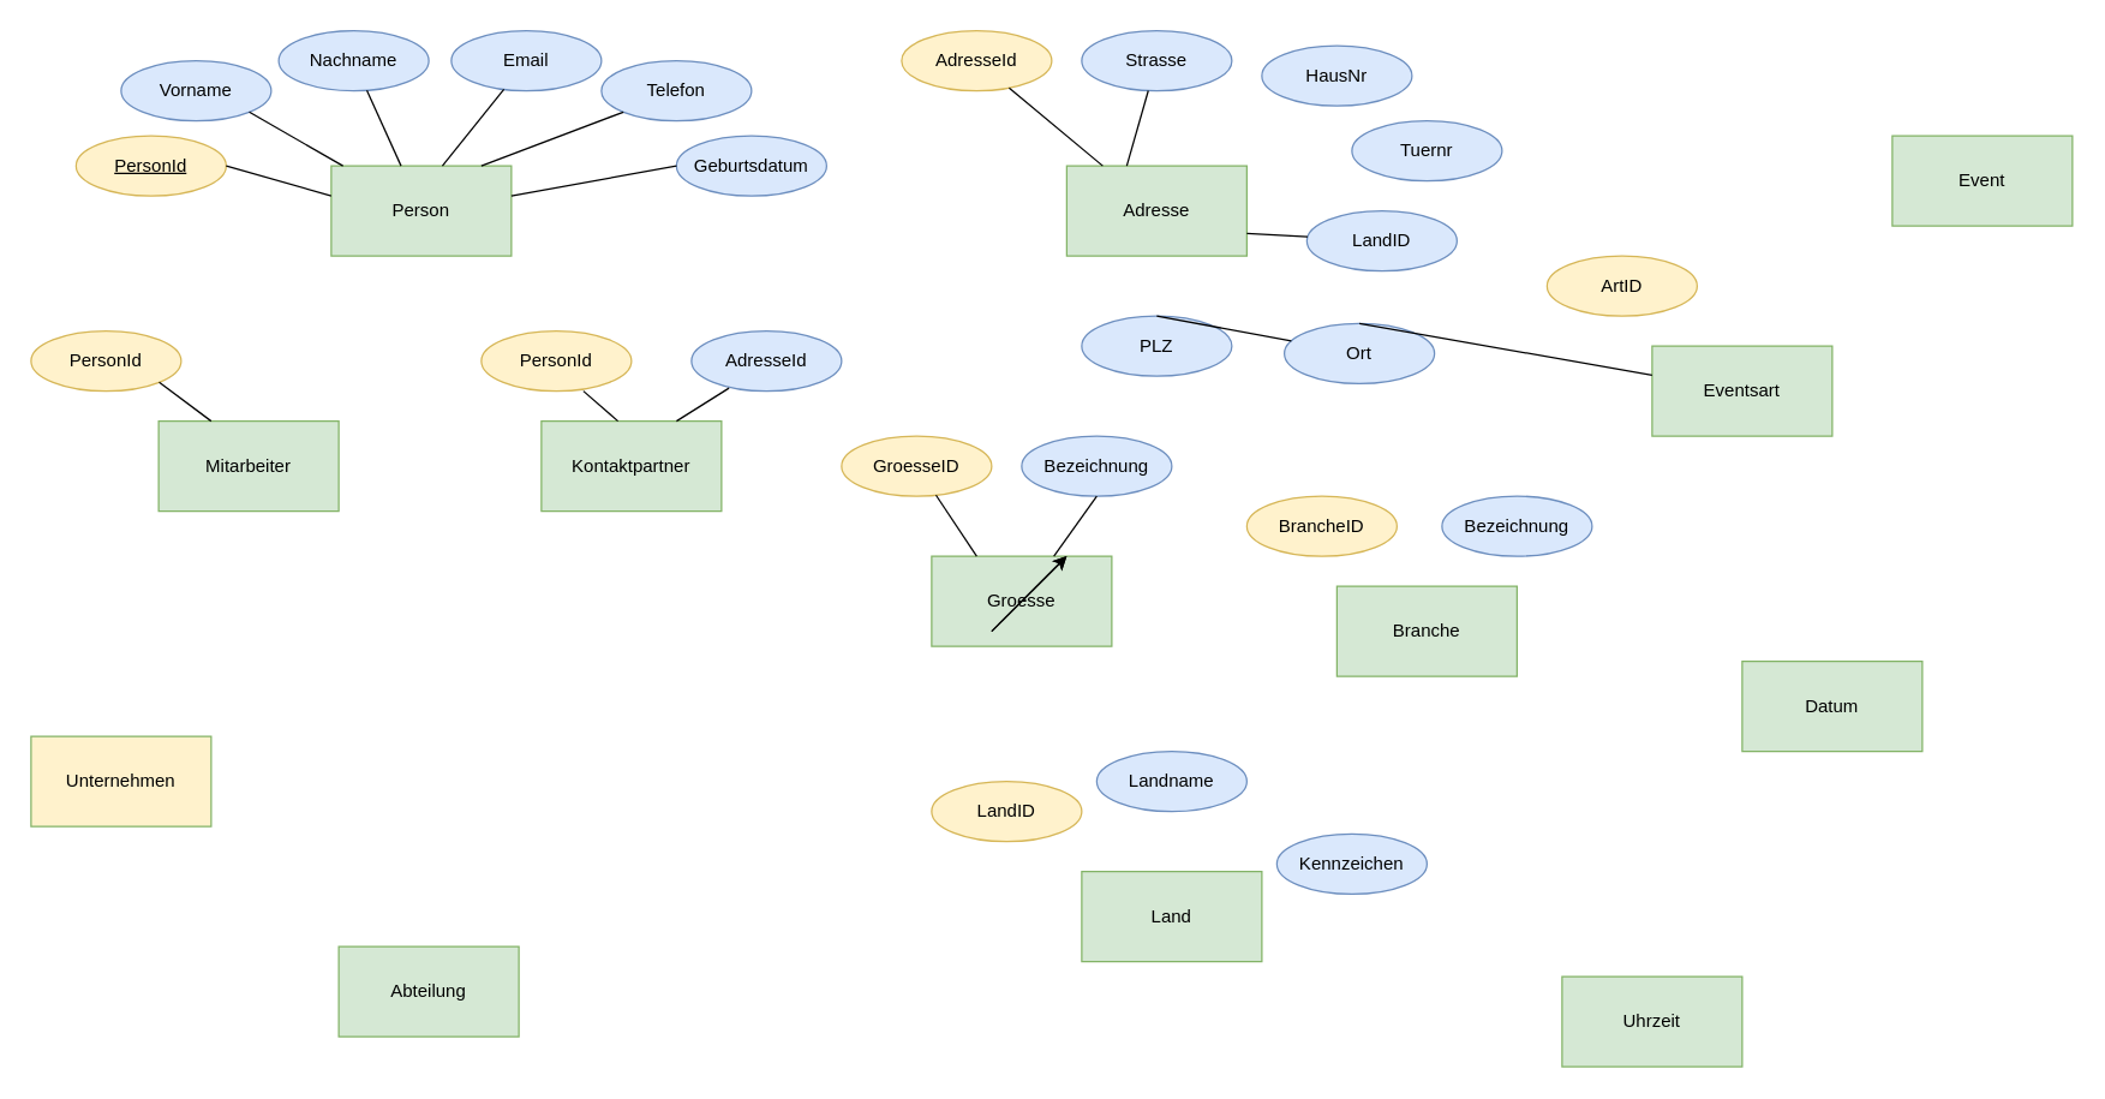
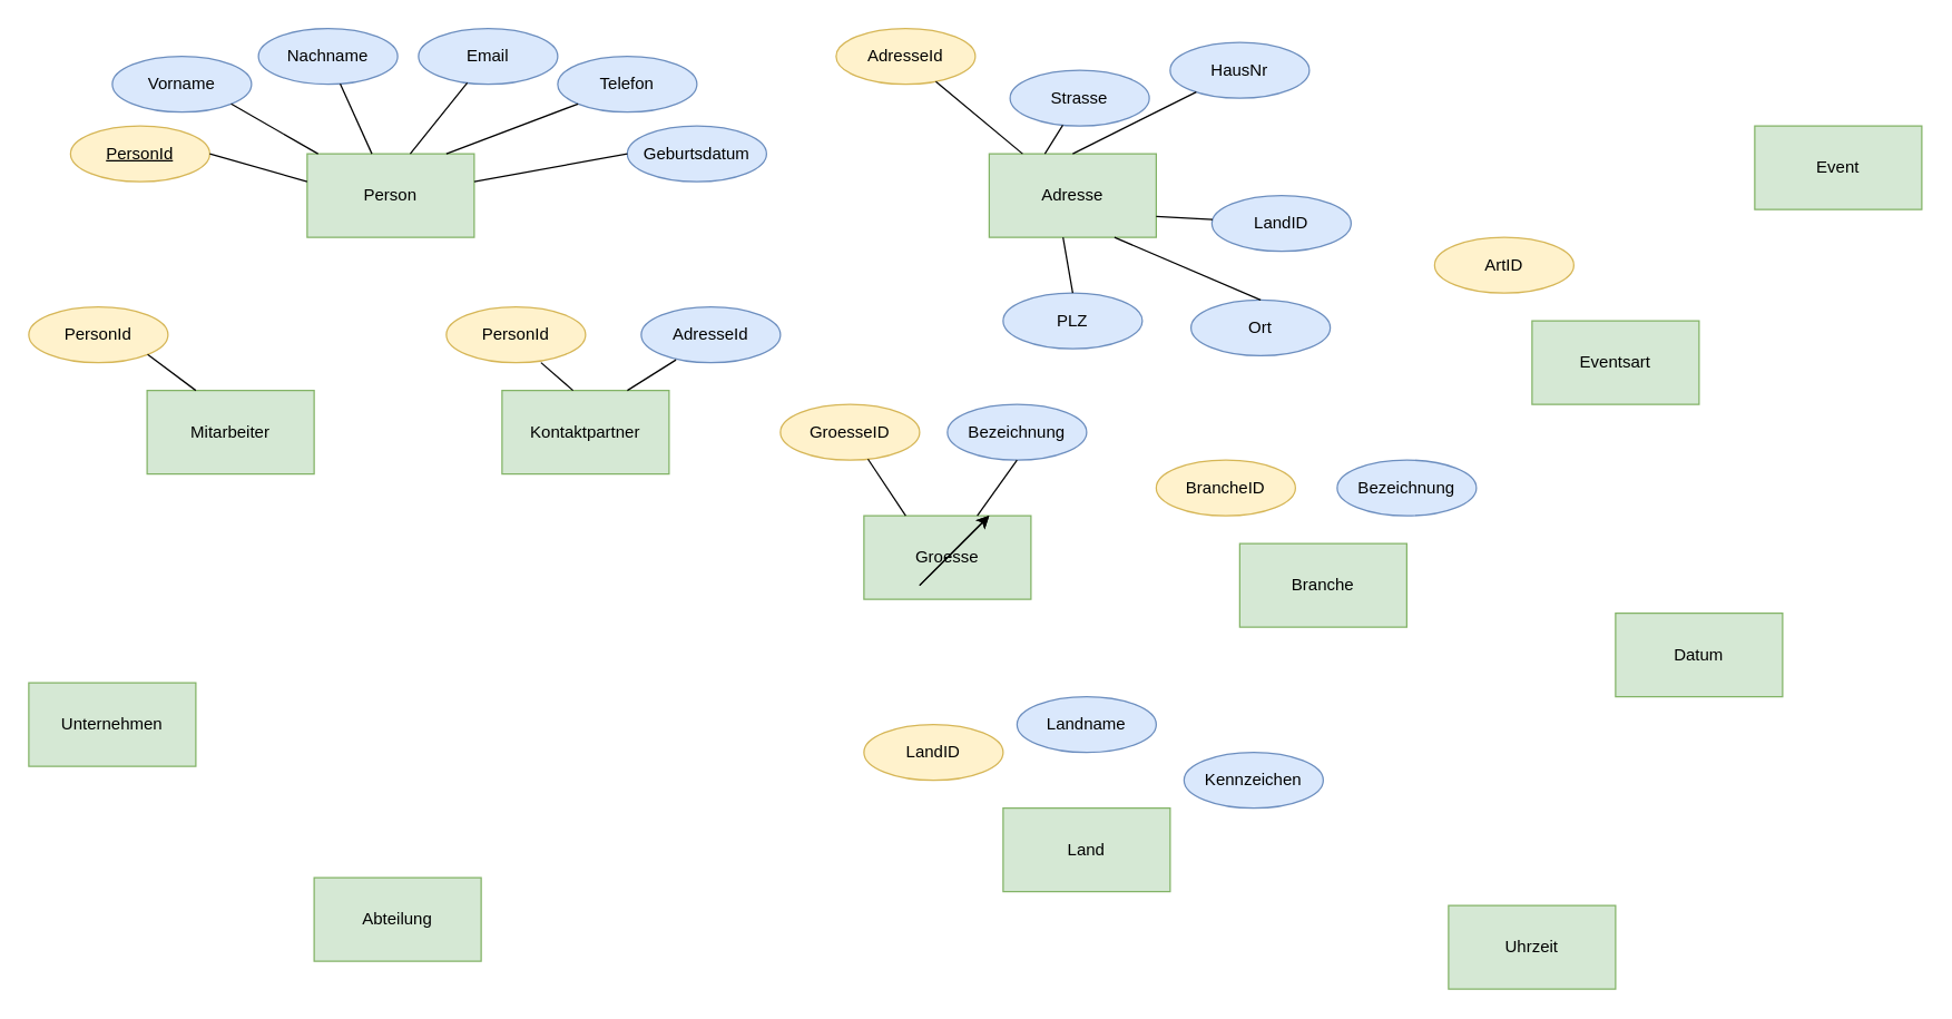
  <mxCell id="0" />
  <mxCell id="1" parent="0" />
  <mxCell id="2" value="Person" style="rounded=0;whiteSpace=wrap;html=1;fillColor=#d5e8d4;strokeColor=#82b366;" parent="1" vertex="1"><mxGeometry x="220" y="110" width="120" height="60" as="geometry" /></mxCell>
  <mxCell id="3" value="Mitarbeiter" style="rounded=0;whiteSpace=wrap;html=1;fillColor=#d5e8d4;strokeColor=#82b366;" parent="1" vertex="1"><mxGeometry x="105" y="280" width="120" height="60" as="geometry" /></mxCell>
- <mxCell id="4" value="Unternehmen" style="rounded=0;whiteSpace=wrap;html=1;fillColor=#fff2cc;strokeColor=#82b366;" parent="1" vertex="1"><mxGeometry x="20" y="490" width="120" height="60" as="geometry" /></mxCell>
+ <mxCell id="4" value="Unternehmen" style="rounded=0;whiteSpace=wrap;html=1;fillColor=#d5e8d4;strokeColor=#82b366;" parent="1" vertex="1"><mxGeometry x="20" y="490" width="120" height="60" as="geometry" /></mxCell>
  <mxCell id="5" value="Kontaktpartner" style="rounded=0;whiteSpace=wrap;html=1;fillColor=#d5e8d4;strokeColor=#82b366;" parent="1" vertex="1"><mxGeometry x="360" y="280" width="120" height="60" as="geometry" /></mxCell>
  <mxCell id="6" value="Abteilung" style="whiteSpace=wrap;html=1;fillColor=#d5e8d4;strokeColor=#82b366;" parent="1" vertex="1"><mxGeometry x="225" y="630" width="120" height="60" as="geometry" /></mxCell>
  <mxCell id="7" value="Adresse" style="whiteSpace=wrap;html=1;fillColor=#d5e8d4;strokeColor=#82b366;" parent="1" vertex="1"><mxGeometry x="710" y="110" width="120" height="60" as="geometry" /></mxCell>
  <mxCell id="8" value="Land" style="whiteSpace=wrap;html=1;fillColor=#d5e8d4;strokeColor=#82b366;" parent="1" vertex="1"><mxGeometry x="720" y="580" width="120" height="60" as="geometry" /></mxCell>
  <mxCell id="9" value="Branche" style="whiteSpace=wrap;html=1;fillColor=#d5e8d4;strokeColor=#82b366;" parent="1" vertex="1"><mxGeometry x="890" y="390" width="120" height="60" as="geometry" /></mxCell>
  <mxCell id="10" value="Groesse" style="whiteSpace=wrap;html=1;fillColor=#d5e8d4;strokeColor=#82b366;" parent="1" vertex="1"><mxGeometry x="620" y="370" width="120" height="60" as="geometry" /></mxCell>
  <mxCell id="11" value="Event" style="whiteSpace=wrap;html=1;fillColor=#d5e8d4;strokeColor=#82b366;" parent="1" vertex="1"><mxGeometry x="1260" y="90" width="120" height="60" as="geometry" /></mxCell>
  <mxCell id="12" value="Eventsart" style="whiteSpace=wrap;html=1;fillColor=#d5e8d4;strokeColor=#82b366;" parent="1" vertex="1"><mxGeometry x="1100" y="230" width="120" height="60" as="geometry" /></mxCell>
  <mxCell id="13" value="Datum" style="whiteSpace=wrap;html=1;fillColor=#d5e8d4;strokeColor=#82b366;" parent="1" vertex="1"><mxGeometry x="1160" y="440" width="120" height="60" as="geometry" /></mxCell>
  <mxCell id="14" value="Uhrzeit" style="whiteSpace=wrap;html=1;fillColor=#d5e8d4;strokeColor=#82b366;" parent="1" vertex="1"><mxGeometry x="1040" y="650" width="120" height="60" as="geometry" /></mxCell>
  <mxCell id="15" value="&lt;u&gt;PersonId&lt;/u&gt;" style="ellipse;whiteSpace=wrap;html=1;fillColor=#fff2cc;strokeColor=#d6b656;" vertex="1" parent="1"><mxGeometry x="50" y="90" width="100" height="40" as="geometry" /></mxCell>
  <mxCell id="16" value="Vorname" style="ellipse;whiteSpace=wrap;html=1;fillColor=#dae8fc;strokeColor=#6c8ebf;" vertex="1" parent="1"><mxGeometry x="80" y="40" width="100" height="40" as="geometry" /></mxCell>
  <mxCell id="17" value="Nachname" style="ellipse;whiteSpace=wrap;html=1;fillColor=#dae8fc;strokeColor=#6c8ebf;" vertex="1" parent="1"><mxGeometry x="185" y="20" width="100" height="40" as="geometry" /></mxCell>
  <mxCell id="18" value="PersonId" style="ellipse;whiteSpace=wrap;html=1;fillColor=#fff2cc;strokeColor=#d6b656;" vertex="1" parent="1"><mxGeometry x="20" y="220" width="100" height="40" as="geometry" /></mxCell>
  <mxCell id="19" value="PersonId" style="ellipse;whiteSpace=wrap;html=1;fillColor=#fff2cc;strokeColor=#d6b656;" vertex="1" parent="1"><mxGeometry x="320" y="220" width="100" height="40" as="geometry" /></mxCell>
  <mxCell id="20" value="Email" style="ellipse;whiteSpace=wrap;html=1;fillColor=#dae8fc;strokeColor=#6c8ebf;" vertex="1" parent="1"><mxGeometry x="300" y="20" width="100" height="40" as="geometry" /></mxCell>
  <mxCell id="21" value="Telefon" style="ellipse;whiteSpace=wrap;html=1;fillColor=#dae8fc;strokeColor=#6c8ebf;" vertex="1" parent="1"><mxGeometry x="400" y="40" width="100" height="40" as="geometry" /></mxCell>
  <mxCell id="22" value="Geburtsdatum" style="ellipse;whiteSpace=wrap;html=1;fillColor=#dae8fc;strokeColor=#6c8ebf;" vertex="1" parent="1"><mxGeometry x="450" y="90" width="100" height="40" as="geometry" /></mxCell>
  <mxCell id="23" value="AdresseId" style="ellipse;whiteSpace=wrap;html=1;fillColor=#dae8fc;strokeColor=#6c8ebf;" vertex="1" parent="1"><mxGeometry x="460" y="220" width="100" height="40" as="geometry" /></mxCell>
  <mxCell id="24" value="" style="endArrow=none;html=1;rounded=0;exitX=1;exitY=0.5;exitDx=0;exitDy=0;" edge="1" parent="1" source="15"><mxGeometry width="50" height="50" relative="1" as="geometry"><mxPoint x="660" y="420" as="sourcePoint" /><mxPoint x="220" y="130" as="targetPoint" /></mxGeometry></mxCell>
  <mxCell id="25" value="" style="endArrow=none;html=1;rounded=0;exitX=1;exitY=1;exitDx=0;exitDy=0;" edge="1" parent="1" source="16" target="2"><mxGeometry width="50" height="50" relative="1" as="geometry"><mxPoint x="160" y="120" as="sourcePoint" /><mxPoint x="230" y="140" as="targetPoint" /></mxGeometry></mxCell>
  <mxCell id="26" value="" style="endArrow=none;html=1;rounded=0;" edge="1" parent="1" source="17" target="2"><mxGeometry width="50" height="50" relative="1" as="geometry"><mxPoint x="170" y="130" as="sourcePoint" /><mxPoint x="240" y="150" as="targetPoint" /></mxGeometry></mxCell>
  <mxCell id="27" value="" style="endArrow=none;html=1;rounded=0;entryX=0.617;entryY=0;entryDx=0;entryDy=0;entryPerimeter=0;" edge="1" parent="1" source="20" target="2"><mxGeometry width="50" height="50" relative="1" as="geometry"><mxPoint x="180" y="140" as="sourcePoint" /><mxPoint x="290" y="120" as="targetPoint" /></mxGeometry></mxCell>
  <mxCell id="28" value="" style="endArrow=none;html=1;rounded=0;entryX=0;entryY=1;entryDx=0;entryDy=0;" edge="1" parent="1" target="21"><mxGeometry width="50" height="50" relative="1" as="geometry"><mxPoint x="320" y="110" as="sourcePoint" /><mxPoint x="260" y="170" as="targetPoint" /></mxGeometry></mxCell>
  <mxCell id="29" value="" style="endArrow=none;html=1;rounded=0;entryX=0;entryY=0.5;entryDx=0;entryDy=0;" edge="1" parent="1" target="22"><mxGeometry width="50" height="50" relative="1" as="geometry"><mxPoint x="340" y="130" as="sourcePoint" /><mxPoint x="270" y="180" as="targetPoint" /></mxGeometry></mxCell>
  <mxCell id="30" value="AdresseId" style="ellipse;whiteSpace=wrap;html=1;fillColor=#fff2cc;strokeColor=#d6b656;" vertex="1" parent="1"><mxGeometry x="600" y="20" width="100" height="40" as="geometry" /></mxCell>
- <mxCell id="31" value="Strasse" style="ellipse;whiteSpace=wrap;html=1;fillColor=#dae8fc;strokeColor=#6c8ebf;" vertex="1" parent="1"><mxGeometry x="720" y="20" width="100" height="40" as="geometry" /></mxCell>
+ <mxCell id="31" value="Strasse" style="ellipse;whiteSpace=wrap;html=1;fillColor=#dae8fc;strokeColor=#6c8ebf;" vertex="1" parent="1"><mxGeometry x="725" y="50" width="100" height="40" as="geometry" /></mxCell>
  <mxCell id="32" value="HausNr" style="ellipse;whiteSpace=wrap;html=1;fillColor=#dae8fc;strokeColor=#6c8ebf;" vertex="1" parent="1"><mxGeometry x="840" y="30" width="100" height="40" as="geometry" /></mxCell>
- <mxCell id="33" value="Tuernr" style="ellipse;whiteSpace=wrap;html=1;fillColor=#dae8fc;strokeColor=#6c8ebf;" vertex="1" parent="1"><mxGeometry x="900" y="80" width="100" height="40" as="geometry" /></mxCell>
  <mxCell id="34" value="PLZ" style="ellipse;whiteSpace=wrap;html=1;fillColor=#dae8fc;strokeColor=#6c8ebf;" vertex="1" parent="1"><mxGeometry x="720" y="210" width="100" height="40" as="geometry" /></mxCell>
  <mxCell id="35" value="Ort" style="ellipse;whiteSpace=wrap;html=1;fillColor=#dae8fc;strokeColor=#6c8ebf;" vertex="1" parent="1"><mxGeometry x="855" y="215" width="100" height="40" as="geometry" /></mxCell>
  <mxCell id="36" value="LandID" style="ellipse;whiteSpace=wrap;html=1;fillColor=#dae8fc;strokeColor=#6c8ebf;" vertex="1" parent="1"><mxGeometry x="870" y="140" width="100" height="40" as="geometry" /></mxCell>
  <mxCell id="37" value="GroesseID" style="ellipse;whiteSpace=wrap;html=1;fillColor=#fff2cc;strokeColor=#d6b656;" vertex="1" parent="1"><mxGeometry x="560" y="290" width="100" height="40" as="geometry" /></mxCell>
  <mxCell id="38" value="Bezeichnung" style="ellipse;whiteSpace=wrap;html=1;fillColor=#dae8fc;strokeColor=#6c8ebf;" vertex="1" parent="1"><mxGeometry x="680" y="290" width="100" height="40" as="geometry" /></mxCell>
  <mxCell id="39" value="" style="endArrow=none;html=1;rounded=0;" edge="1" parent="1" source="7" target="30"><mxGeometry width="50" height="50" relative="1" as="geometry"><mxPoint x="350" y="140" as="sourcePoint" /><mxPoint x="460" y="120" as="targetPoint" /></mxGeometry></mxCell>
  <mxCell id="40" value="" style="endArrow=none;html=1;rounded=0;" edge="1" parent="1" target="31"><mxGeometry width="50" height="50" relative="1" as="geometry"><mxPoint x="750" y="110" as="sourcePoint" /><mxPoint x="681.637" y="68.03" as="targetPoint" /></mxGeometry></mxCell>
+ <mxCell id="41" value="" style="endArrow=none;html=1;rounded=0;exitX=0.5;exitY=0;exitDx=0;exitDy=0;" edge="1" parent="1" source="7" target="32"><mxGeometry width="50" height="50" relative="1" as="geometry"><mxPoint x="754" y="130" as="sourcePoint" /><mxPoint x="691.637" y="78.03" as="targetPoint" /></mxGeometry></mxCell>
  <mxCell id="42" value="" style="endArrow=none;html=1;rounded=0;entryX=1;entryY=0.75;entryDx=0;entryDy=0;" edge="1" parent="1" source="36" target="7"><mxGeometry width="50" height="50" relative="1" as="geometry"><mxPoint x="774" y="150" as="sourcePoint" /><mxPoint x="711.637" y="98.03" as="targetPoint" /></mxGeometry></mxCell>
- <mxCell id="43" value="" style="endArrow=none;html=1;rounded=0;exitX=0.5;exitY=0;exitDx=0;exitDy=0;" edge="1" parent="1" source="34" target="35"><mxGeometry width="50" height="50" relative="1" as="geometry"><mxPoint x="784" y="160" as="sourcePoint" /><mxPoint x="721.637" y="108.03" as="targetPoint" /></mxGeometry></mxCell>
- <mxCell id="44" value="" style="endArrow=none;html=1;rounded=0;exitX=0.5;exitY=0;exitDx=0;exitDy=0;" edge="1" parent="1" source="35" target="12"><mxGeometry width="50" height="50" relative="1" as="geometry"><mxPoint x="794" y="170" as="sourcePoint" /><mxPoint x="731.637" y="118.03" as="targetPoint" /></mxGeometry></mxCell>
+ <mxCell id="43" value="" style="endArrow=none;html=1;rounded=0;exitX=0.5;exitY=0;exitDx=0;exitDy=0;entryX=0.442;entryY=1;entryDx=0;entryDy=0;entryPerimeter=0;" edge="1" parent="1" source="34" target="7"><mxGeometry width="50" height="50" relative="1" as="geometry"><mxPoint x="784" y="160" as="sourcePoint" /><mxPoint x="721.637" y="108.03" as="targetPoint" /></mxGeometry></mxCell>
+ <mxCell id="44" value="" style="endArrow=none;html=1;rounded=0;exitX=0.5;exitY=0;exitDx=0;exitDy=0;entryX=0.75;entryY=1;entryDx=0;entryDy=0;" edge="1" parent="1" source="35" target="7"><mxGeometry width="50" height="50" relative="1" as="geometry"><mxPoint x="794" y="170" as="sourcePoint" /><mxPoint x="731.637" y="118.03" as="targetPoint" /></mxGeometry></mxCell>
  <mxCell id="45" value="" style="endArrow=none;html=1;rounded=0;exitX=0.25;exitY=0;exitDx=0;exitDy=0;" edge="1" parent="1" source="10" target="37"><mxGeometry width="50" height="50" relative="1" as="geometry"><mxPoint x="804" y="180" as="sourcePoint" /><mxPoint x="741.637" y="128.03" as="targetPoint" /></mxGeometry></mxCell>
  <mxCell id="46" value="" style="endArrow=none;html=1;rounded=0;entryX=0.5;entryY=1;entryDx=0;entryDy=0;" edge="1" parent="1" source="10" target="38"><mxGeometry width="50" height="50" relative="1" as="geometry"><mxPoint x="814" y="190" as="sourcePoint" /><mxPoint x="751.637" y="138.03" as="targetPoint" /></mxGeometry></mxCell>
  <mxCell id="47" value="" style="endArrow=none;html=1;rounded=0;entryX=1;entryY=1;entryDx=0;entryDy=0;" edge="1" parent="1" target="18"><mxGeometry width="50" height="50" relative="1" as="geometry"><mxPoint x="140" y="280" as="sourcePoint" /><mxPoint x="100" y="250" as="targetPoint" /></mxGeometry></mxCell>
  <mxCell id="48" value="" style="endArrow=none;html=1;rounded=0;exitX=0.425;exitY=0;exitDx=0;exitDy=0;exitPerimeter=0;entryX=0.68;entryY=1;entryDx=0;entryDy=0;entryPerimeter=0;" edge="1" parent="1" source="5" target="19"><mxGeometry width="50" height="50" relative="1" as="geometry"><mxPoint x="420" y="285.98" as="sourcePoint" /><mxPoint x="357.637" y="234.01" as="targetPoint" /><Array as="points" /></mxGeometry></mxCell>
  <mxCell id="49" value="" style="endArrow=none;html=1;rounded=0;exitX=0.75;exitY=0;exitDx=0;exitDy=0;entryX=0.25;entryY=0.95;entryDx=0;entryDy=0;entryPerimeter=0;" edge="1" parent="1" source="5" target="23"><mxGeometry width="50" height="50" relative="1" as="geometry"><mxPoint x="531.18" y="290" as="sourcePoint" /><mxPoint x="468.817" y="238.03" as="targetPoint" /></mxGeometry></mxCell>
  <mxCell id="50" value="LandID" style="ellipse;whiteSpace=wrap;html=1;fillColor=#fff2cc;strokeColor=#d6b656;" vertex="1" parent="1"><mxGeometry x="620" y="520" width="100" height="40" as="geometry" /></mxCell>
  <mxCell id="51" value="Landname" style="ellipse;whiteSpace=wrap;html=1;fillColor=#dae8fc;strokeColor=#6c8ebf;" vertex="1" parent="1"><mxGeometry x="730" y="500" width="100" height="40" as="geometry" /></mxCell>
- <mxCell id="52" value="Kennzeichen" style="ellipse;whiteSpace=wrap;html=1;fillColor=#dae8fc;strokeColor=#6c8ebf;" vertex="1" parent="1"><mxGeometry x="850" y="555" width="100" height="40" as="geometry" /></mxCell>
+ <mxCell id="52" value="Kennzeichen" style="ellipse;whiteSpace=wrap;html=1;fillColor=#dae8fc;strokeColor=#6c8ebf;" vertex="1" parent="1"><mxGeometry x="850" y="540" width="100" height="40" as="geometry" /></mxCell>
  <mxCell id="53" value="BrancheID" style="ellipse;whiteSpace=wrap;html=1;fillColor=#fff2cc;strokeColor=#d6b656;" vertex="1" parent="1"><mxGeometry x="830" y="330" width="100" height="40" as="geometry" /></mxCell>
  <mxCell id="54" value="Bezeichnung" style="ellipse;whiteSpace=wrap;html=1;fillColor=#dae8fc;strokeColor=#6c8ebf;" vertex="1" parent="1"><mxGeometry x="960" y="330" width="100" height="40" as="geometry" /></mxCell>
  <mxCell id="55" value="ArtID" style="ellipse;whiteSpace=wrap;html=1;fillColor=#fff2cc;strokeColor=#d6b656;" vertex="1" parent="1"><mxGeometry x="1030" y="170" width="100" height="40" as="geometry" /></mxCell>
  <mxCell id="56" value="" style="endArrow=classic;html=1;rounded=0;" edge="1" parent="1"><mxGeometry width="50" height="50" relative="1" as="geometry"><mxPoint x="660" y="420" as="sourcePoint" /><mxPoint x="710" y="370" as="targetPoint" /></mxGeometry></mxCell>
  <mxCell id="57" value="" style="endArrow=classic;html=1;rounded=0;" edge="1" parent="1"><mxGeometry width="50" height="50" relative="1" as="geometry"><mxPoint x="660" y="420" as="sourcePoint" /><mxPoint x="710" y="370" as="targetPoint" /></mxGeometry></mxCell>
